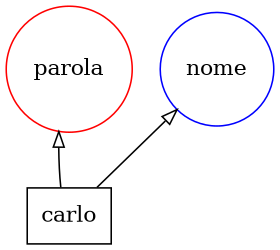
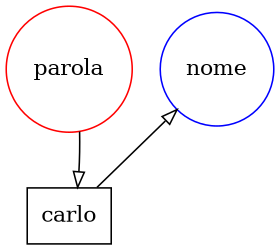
  digraph {
    rankdir=BT
    node [shape=circle]
    edge [arrowhead=empty]
    n1 [label=carlo shape=box]
    n2 [color=red label=parola]
    n3 [color=blue label=nome]
    subgraph sub_1 {
      rank=source
      n1
    }
    subgraph sub_2 {
      rank=same
      n2
    }
    subgraph sub_3 {
      rank=same
      n3
    }
    subgraph sub_4 {
      rank=same
    }
    subgraph sub_5 {
      rank=same
    }
-   n1 -> n2
+   n2 -> n1
    n1 -> n3
  }
